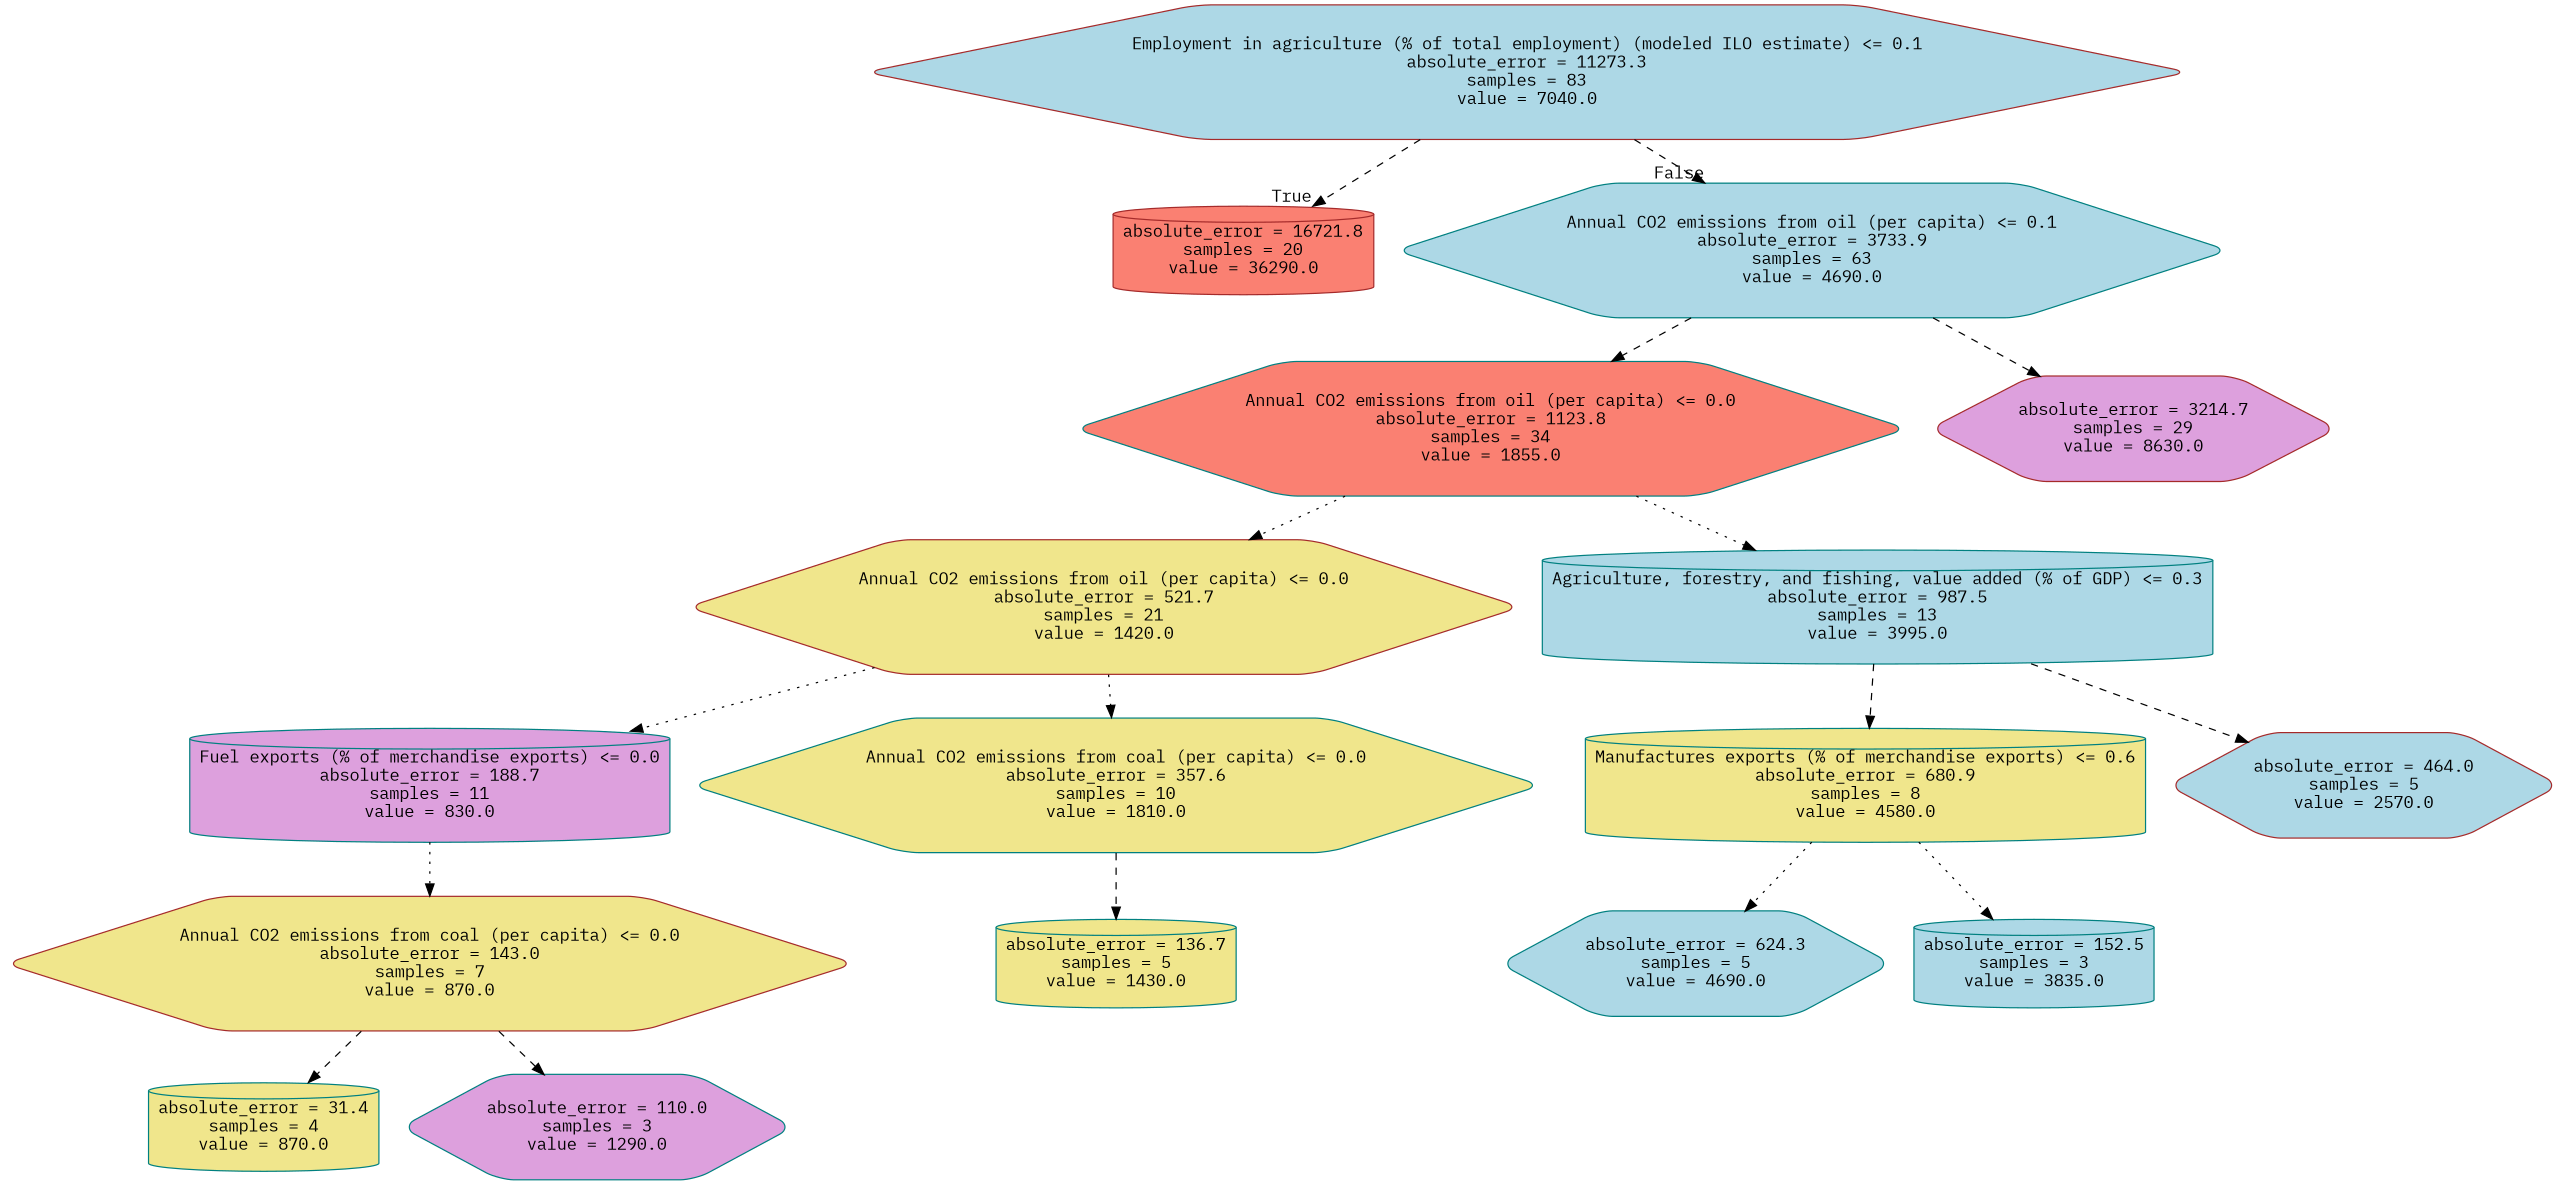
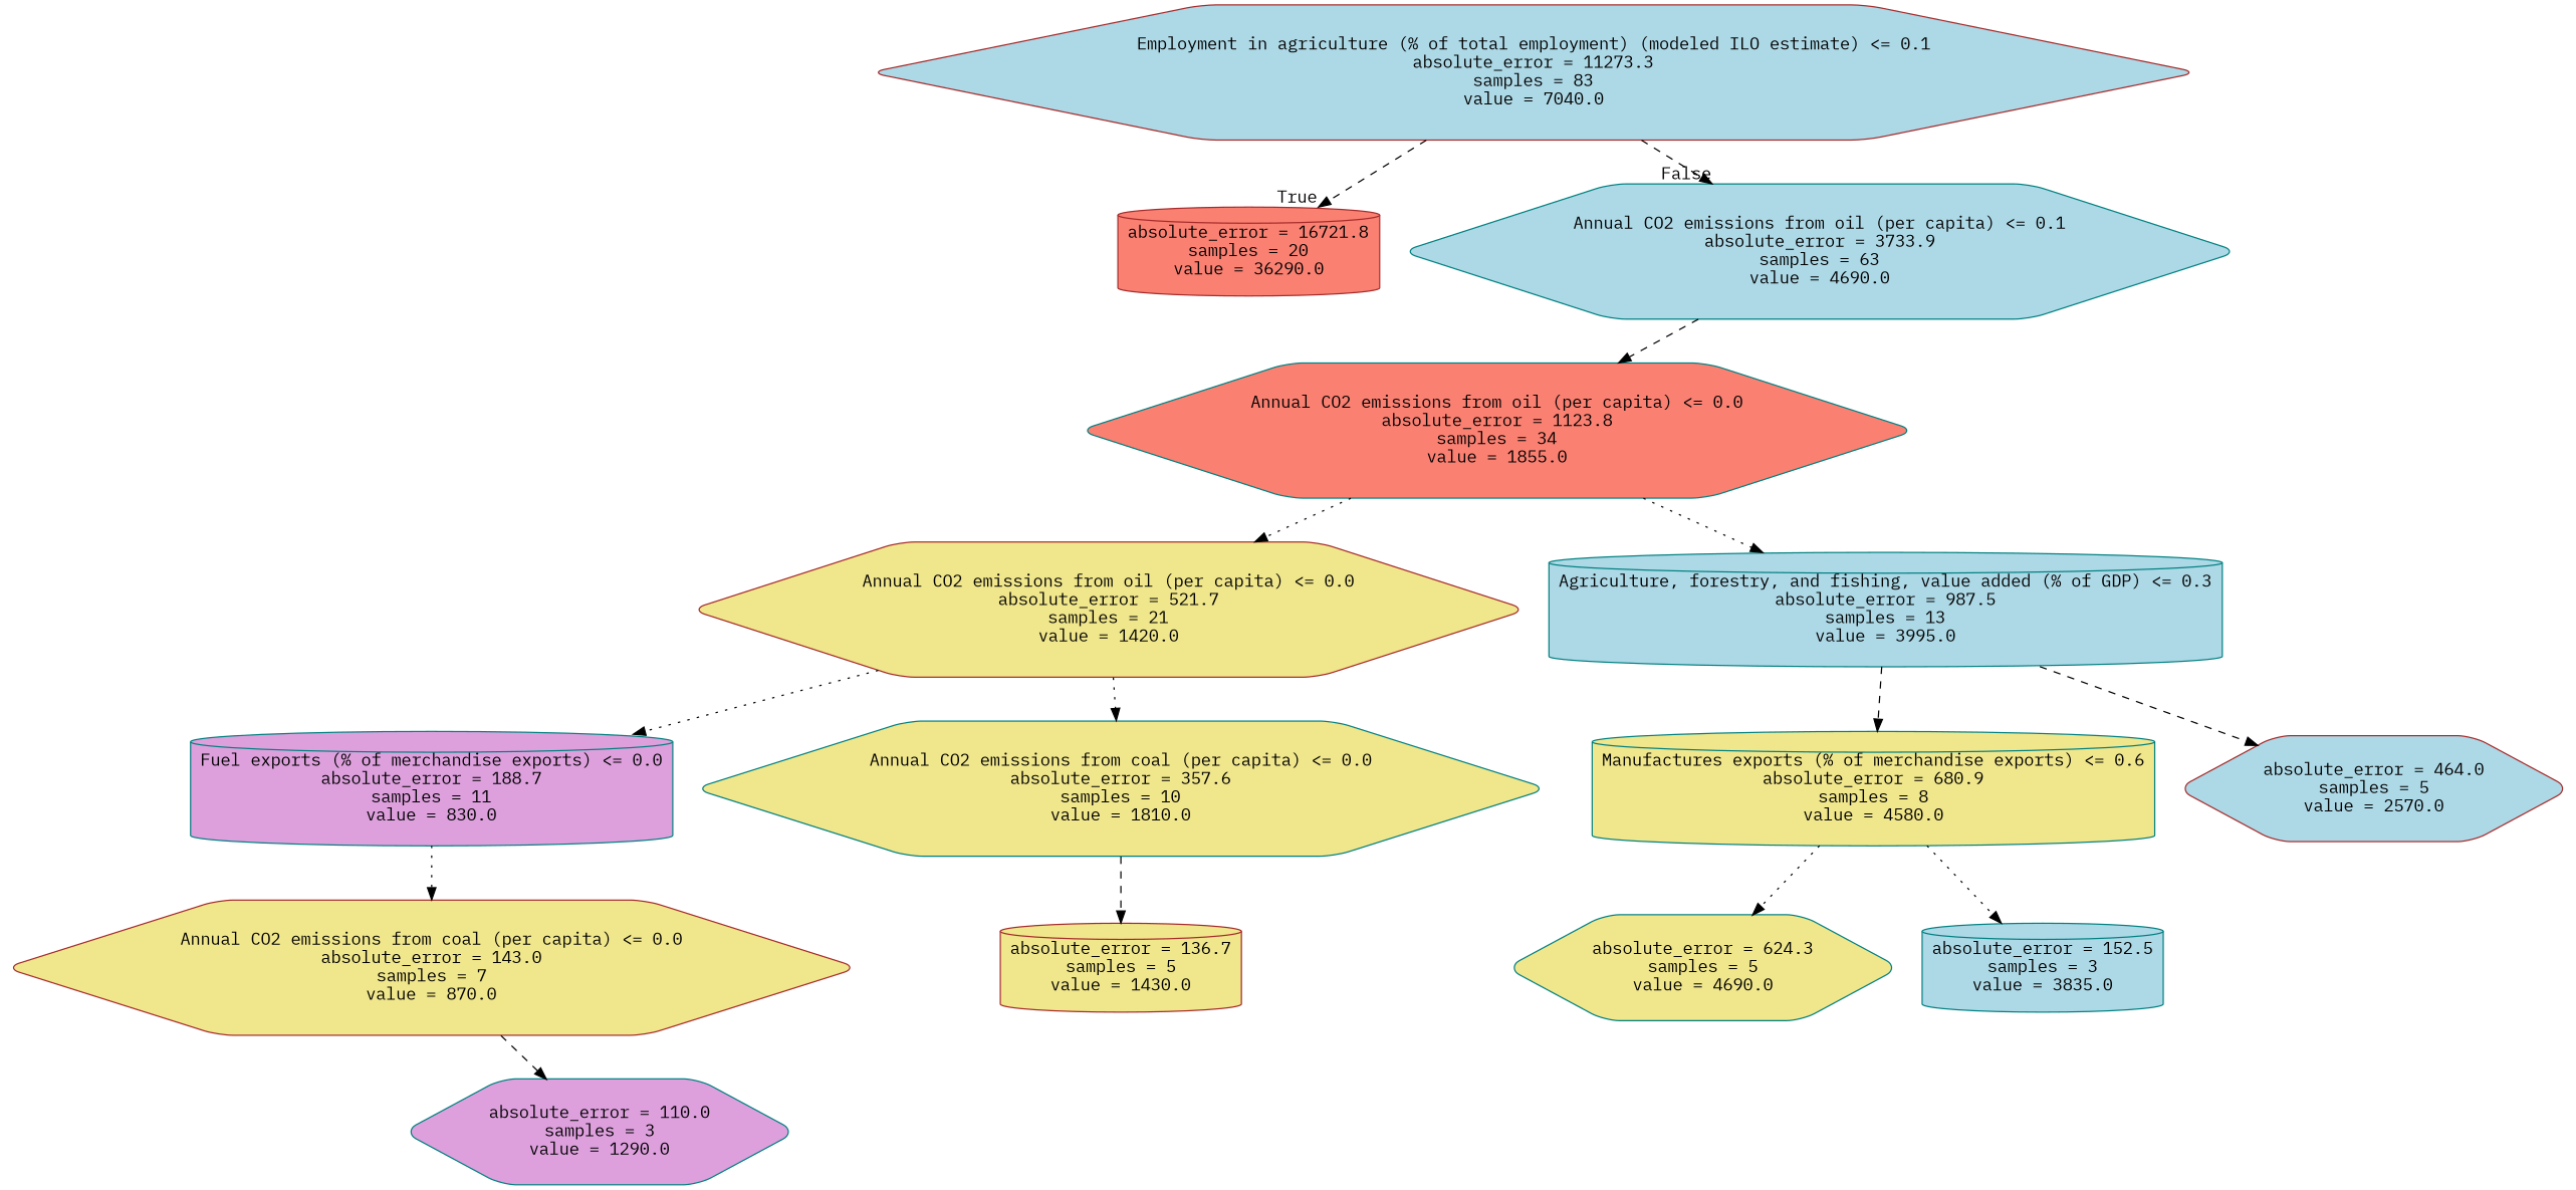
  digraph {
    fontname="IBM Plex Mono"
    node [color=teal fillcolor=lightblue fontname="IBM Plex Mono" shape=hexagon style="filled, rounded"]
    edge [fontname="IBM Plex Mono" style=dashed]
    n1 [color=brown label="Employment in agriculture (% of total employment) (modeled ILO estimate) <= 0.1\nabsolute_error = 11273.3\nsamples = 83\nvalue = 7040.0"]
    n2 [color=brown fillcolor=salmon label="absolute_error = 16721.8\nsamples = 20\nvalue = 36290.0" shape=cylinder]
    n3 [label="Annual CO2 emissions from oil (per capita) <= 0.1\nabsolute_error = 3733.9\nsamples = 63\nvalue = 4690.0"]
    n4 [fillcolor=salmon label="Annual CO2 emissions from oil (per capita) <= 0.0\nabsolute_error = 1123.8\nsamples = 34\nvalue = 1855.0"]
-   n5 [color=brown fillcolor=plum label="absolute_error = 3214.7\nsamples = 29\nvalue = 8630.0"]
    n6 [color=brown fillcolor=khaki label="Annual CO2 emissions from oil (per capita) <= 0.0\nabsolute_error = 521.7\nsamples = 21\nvalue = 1420.0"]
    n7 [label="Agriculture, forestry, and fishing, value added (% of GDP) <= 0.3\nabsolute_error = 987.5\nsamples = 13\nvalue = 3995.0" shape=cylinder]
    n8 [fillcolor=plum label="Fuel exports (% of merchandise exports) <= 0.0\nabsolute_error = 188.7\nsamples = 11\nvalue = 830.0" shape=cylinder]
    n9 [fillcolor=khaki label="Annual CO2 emissions from coal (per capita) <= 0.0\nabsolute_error = 357.6\nsamples = 10\nvalue = 1810.0"]
    n10 [fillcolor=khaki label="Manufactures exports (% of merchandise exports) <= 0.6\nabsolute_error = 680.9\nsamples = 8\nvalue = 4580.0" shape=cylinder]
    n11 [color=brown label="absolute_error = 464.0\nsamples = 5\nvalue = 2570.0"]
    n12 [color=brown fillcolor=khaki label="Annual CO2 emissions from coal (per capita) <= 0.0\nabsolute_error = 143.0\nsamples = 7\nvalue = 870.0"]
-   n13 [fillcolor=khaki label="absolute_error = 136.7\nsamples = 5\nvalue = 1430.0" shape=cylinder]
-   n14 [fillcolor=khaki label="absolute_error = 31.4\nsamples = 4\nvalue = 870.0" shape=cylinder]
+   n13 [color=brown fillcolor=khaki label="absolute_error = 136.7\nsamples = 5\nvalue = 1430.0" shape=cylinder]
    n15 [fillcolor=plum label="absolute_error = 110.0\nsamples = 3\nvalue = 1290.0"]
-   n16 [label="absolute_error = 624.3\nsamples = 5\nvalue = 4690.0"]
+   n16 [fillcolor=khaki label="absolute_error = 624.3\nsamples = 5\nvalue = 4690.0"]
    n17 [label="absolute_error = 152.5\nsamples = 3\nvalue = 3835.0" shape=cylinder]
    n1 -> n2 [headlabel=True labelangle=45 labeldistance=2.5]
    n1 -> n3 [headlabel=False labelangle=-45 labeldistance=2.5]
    n3 -> n4
-   n3 -> n5
    n4 -> n6 [style=dotted]
    n4 -> n7 [style=dotted]
    n6 -> n8 [style=dotted]
    n6 -> n9 [style=dotted]
    n7 -> n10
    n7 -> n11
    n8 -> n12 [style=dotted]
    n9 -> n13
    n10 -> n16 [style=dotted]
    n10 -> n17 [style=dotted]
-   n12 -> n14
    n12 -> n15
  }
